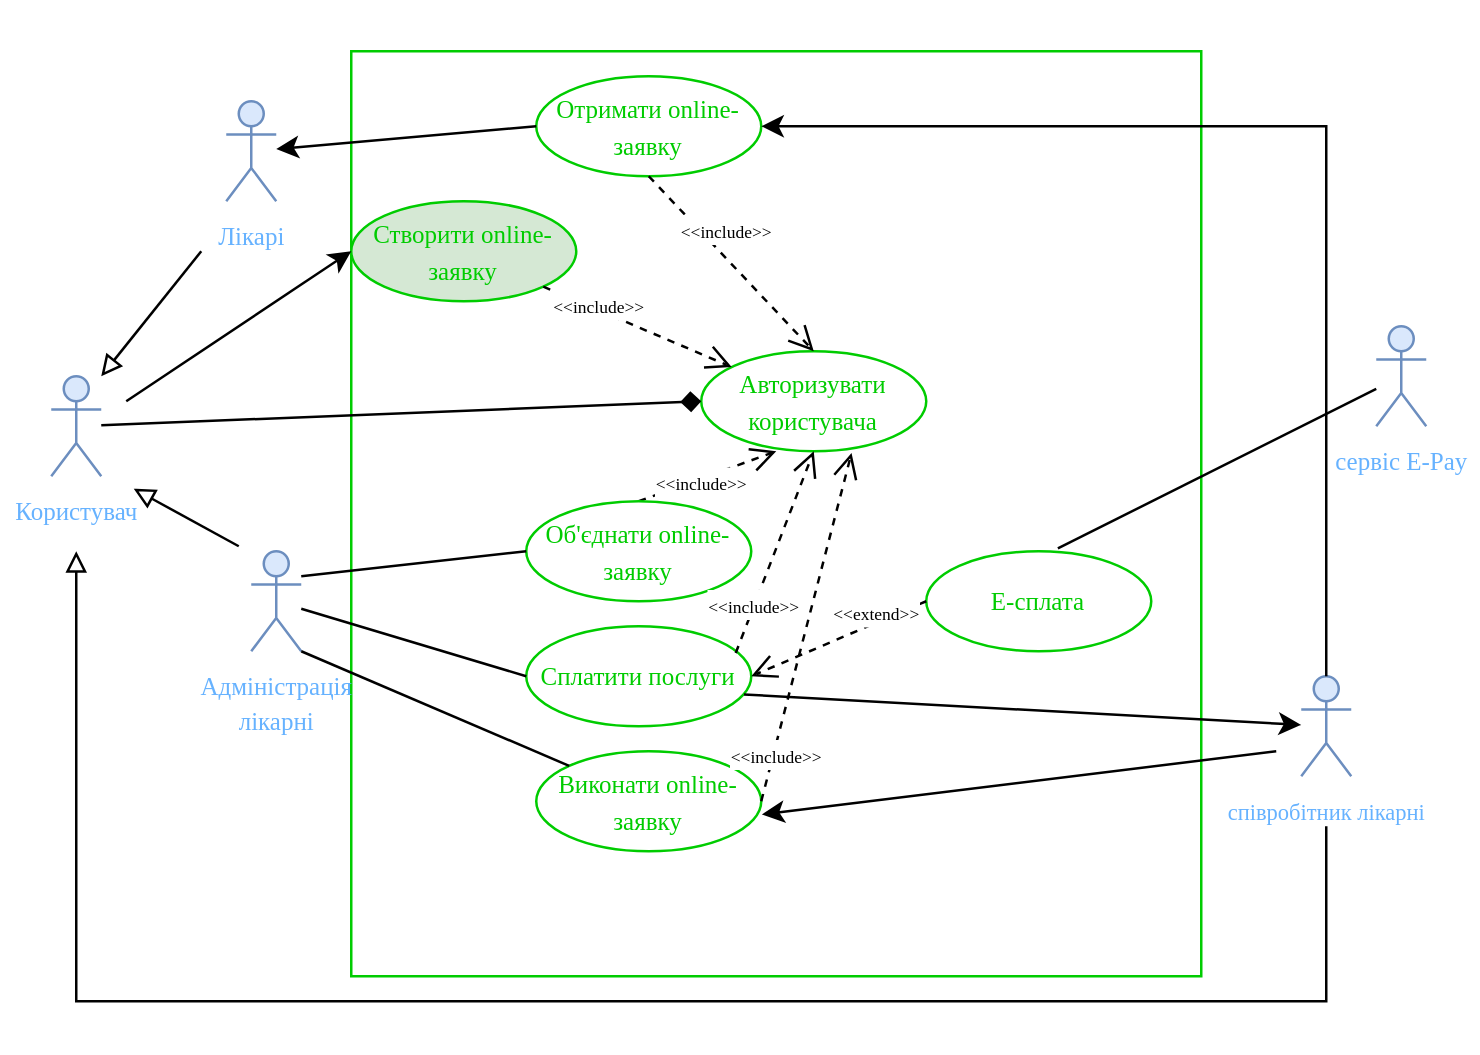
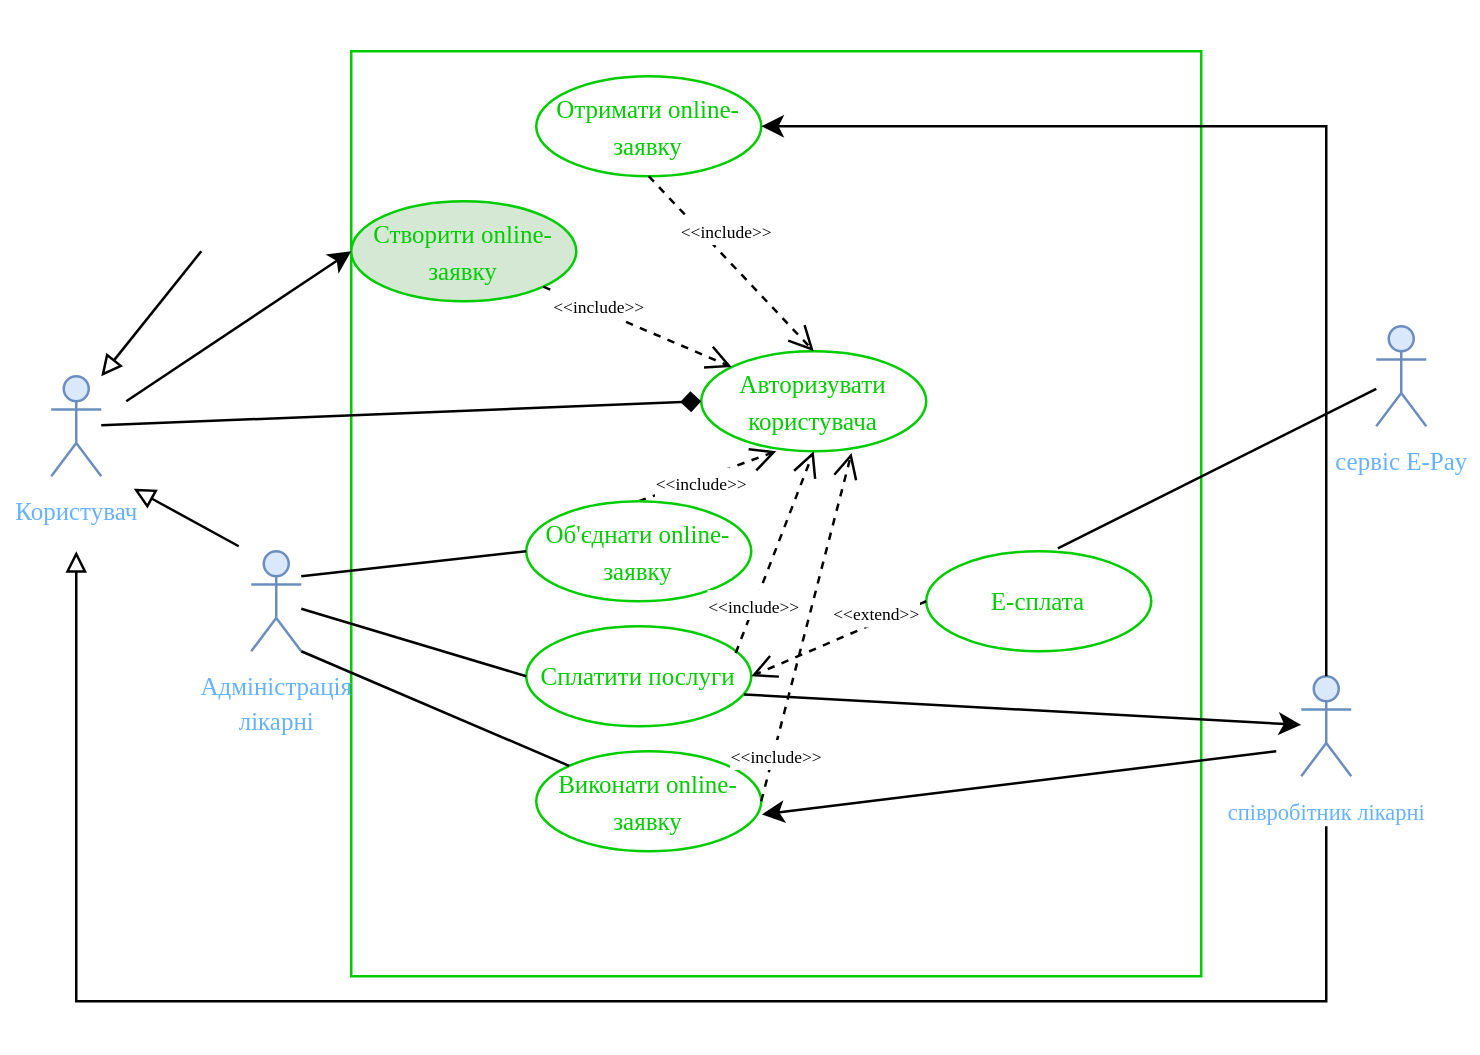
  <mxCell id="0" />
  <mxCell id="1" parent="0" />
  <mxCell id="2" value="" style="rounded=0;whiteSpace=wrap;html=1;strokeColor=#00CC00;fontFamily=Times New Roman;fontSize=7;fontColor=#00CC00;" parent="1" vertex="1"><mxGeometry x="140" y="20" width="340" height="370" as="geometry" /></mxCell>
  <mxCell id="3" value="&lt;font color=&quot;#000000&quot; style=&quot;font-size: 7px;&quot;&gt;&amp;lt;&amp;lt;include&amp;gt;&amp;gt;&lt;/font&gt;" style="html=1;verticalAlign=bottom;endArrow=open;dashed=1;endSize=8;rounded=0;fontFamily=Times New Roman;fontSize=10;fontColor=#00CC00;exitX=0.5;exitY=0;exitDx=0;exitDy=0;" parent="1" source="12" edge="1"><mxGeometry x="-0.197" y="-9" relative="1" as="geometry"><mxPoint x="390" y="160" as="sourcePoint" /><mxPoint x="310" y="180" as="targetPoint" /><mxPoint as="offset" /></mxGeometry></mxCell>
  <mxCell id="4" value="&lt;font color=&quot;#66b2ff&quot; style=&quot;font-size: 10px;&quot;&gt;Користувач&lt;/font&gt;" style="shape=umlActor;verticalLabelPosition=bottom;verticalAlign=top;outlineConnect=0;fillColor=#dae8fc;strokeColor=#6c8ebf;fontFamily=Times New Roman;html=1;" parent="1" vertex="1"><mxGeometry x="20" y="150" width="20" height="40" as="geometry" /></mxCell>
- <mxCell id="5" value="&lt;font color=&quot;#66b2ff&quot; style=&quot;font-size: 10px;&quot;&gt;Лікарі&lt;/font&gt;" style="shape=umlActor;verticalLabelPosition=bottom;verticalAlign=top;outlineConnect=0;fillColor=#dae8fc;strokeColor=#6c8ebf;fontFamily=Times New Roman;html=1;" parent="1" vertex="1"><mxGeometry x="90" y="40" width="20" height="40" as="geometry" /></mxCell>
  <mxCell id="6" value="&lt;font color=&quot;#66b2ff&quot; style=&quot;font-size: 10px;&quot;&gt;Адміністрація &lt;br&gt;лікарні&lt;/font&gt;" style="shape=umlActor;verticalLabelPosition=bottom;verticalAlign=top;outlineConnect=0;fillColor=#dae8fc;strokeColor=#6c8ebf;fontFamily=Times New Roman;html=1;" parent="1" vertex="1"><mxGeometry x="100" y="220" width="20" height="40" as="geometry" /></mxCell>
  <mxCell id="7" value="&lt;font color=&quot;#00cc00&quot; style=&quot;font-size: 10px;&quot;&gt;Авторизувати користувача&lt;/font&gt;" style="ellipse;whiteSpace=wrap;html=1;fontFamily=Times New Roman;strokeColor=#00CC00;" parent="1" vertex="1"><mxGeometry x="280" y="140" width="90" height="40" as="geometry" /></mxCell>
  <mxCell id="8" value="&lt;font color=&quot;#00cc00&quot; style=&quot;font-size: 10px;&quot;&gt;Створити online-заявку&lt;/font&gt;" style="ellipse;whiteSpace=wrap;html=1;fontFamily=Times New Roman;strokeColor=#00CC00;fillColor=#d5e8d4;" parent="1" vertex="1"><mxGeometry x="140" y="80" width="90" height="40" as="geometry" /></mxCell>
  <mxCell id="9" value="&lt;font color=&quot;#000000&quot; style=&quot;font-size: 7px;&quot;&gt;&amp;lt;&amp;lt;include&amp;gt;&amp;gt;&lt;/font&gt;" style="html=1;verticalAlign=bottom;endArrow=open;dashed=1;endSize=8;rounded=0;fontFamily=Times New Roman;fontSize=10;fontColor=#00CC00;exitX=1;exitY=1;exitDx=0;exitDy=0;" parent="1" source="8" target="7" edge="1"><mxGeometry x="-0.329" y="-6" relative="1" as="geometry"><mxPoint x="220" y="180" as="sourcePoint" /><mxPoint x="140" y="180" as="targetPoint" /><mxPoint as="offset" /></mxGeometry></mxCell>
  <mxCell id="10" value="&lt;font color=&quot;#00cc00&quot; style=&quot;font-size: 10px;&quot;&gt;Отримати online-заявку&lt;/font&gt;" style="ellipse;whiteSpace=wrap;html=1;fontFamily=Times New Roman;strokeColor=#00CC00;" parent="1" vertex="1"><mxGeometry x="214" y="30" width="90" height="40" as="geometry" /></mxCell>
  <mxCell id="11" value="&lt;font color=&quot;#000000&quot; style=&quot;font-size: 7px;&quot;&gt;&amp;lt;&amp;lt;include&amp;gt;&amp;gt;&lt;/font&gt;" style="html=1;verticalAlign=bottom;endArrow=open;dashed=1;endSize=8;rounded=0;fontFamily=Times New Roman;fontSize=10;fontColor=#00CC00;exitX=0.5;exitY=1;exitDx=0;exitDy=0;entryX=0.5;entryY=0;entryDx=0;entryDy=0;" parent="1" source="10" target="7" edge="1"><mxGeometry x="-0.104" y="2" relative="1" as="geometry"><mxPoint x="226.759" y="124.169" as="sourcePoint" /><mxPoint x="300" y="110" as="targetPoint" /><mxPoint as="offset" /></mxGeometry></mxCell>
  <mxCell id="12" value="&lt;font color=&quot;#00cc00&quot; style=&quot;font-size: 10px;&quot;&gt;Об'єднати online-заявку&lt;/font&gt;" style="ellipse;whiteSpace=wrap;html=1;fontFamily=Times New Roman;strokeColor=#00CC00;" parent="1" vertex="1"><mxGeometry x="210" y="200" width="90" height="40" as="geometry" /></mxCell>
  <mxCell id="13" value="&lt;font color=&quot;#00cc00&quot; style=&quot;font-size: 10px;&quot;&gt;Виконати online-заявку&lt;/font&gt;" style="ellipse;whiteSpace=wrap;html=1;fontFamily=Times New Roman;strokeColor=#00CC00;" parent="1" vertex="1"><mxGeometry x="214" y="300" width="90" height="40" as="geometry" /></mxCell>
  <mxCell id="14" value="" style="endArrow=diamond;html=1;rounded=0;fontFamily=Times New Roman;fontSize=10;fontColor=#00CC00;entryX=0;entryY=0.5;entryDx=0;entryDy=0;" parent="1" source="4" target="7" edge="1"><mxGeometry width="50" height="50" relative="1" as="geometry"><mxPoint x="190" y="190" as="sourcePoint" /><mxPoint x="240" y="140" as="targetPoint" /></mxGeometry></mxCell>
  <mxCell id="15" value="" style="endArrow=none;html=1;rounded=0;fontFamily=Times New Roman;fontSize=10;fontColor=#00CC00;entryX=0;entryY=0.5;entryDx=0;entryDy=0;" parent="1" target="12" edge="1"><mxGeometry width="50" height="50" relative="1" as="geometry"><mxPoint x="120" y="230" as="sourcePoint" /><mxPoint x="379" y="190" as="targetPoint" /></mxGeometry></mxCell>
  <mxCell id="16" value="" style="endArrow=none;html=1;rounded=0;fontFamily=Times New Roman;fontSize=10;fontColor=#00CC00;entryX=0;entryY=0;entryDx=0;entryDy=0;exitX=1;exitY=1;exitDx=0;exitDy=0;exitPerimeter=0;" parent="1" source="6" target="13" edge="1"><mxGeometry width="50" height="50" relative="1" as="geometry"><mxPoint x="180" y="238.333" as="sourcePoint" /><mxPoint x="230" y="230" as="targetPoint" /></mxGeometry></mxCell>
  <mxCell id="17" value="&lt;font color=&quot;#000000&quot; style=&quot;font-size: 7px;&quot;&gt;&amp;lt;&amp;lt;include&amp;gt;&amp;gt;&lt;/font&gt;" style="html=1;verticalAlign=bottom;endArrow=open;dashed=1;endSize=8;rounded=0;fontFamily=Times New Roman;fontSize=10;fontColor=#00CC00;exitX=1;exitY=0.5;exitDx=0;exitDy=0;entryX=0.668;entryY=1.018;entryDx=0;entryDy=0;entryPerimeter=0;" parent="1" source="13" target="7" edge="1"><mxGeometry x="-0.845" y="-3" relative="1" as="geometry"><mxPoint x="320" y="120" as="sourcePoint" /><mxPoint x="360" y="190" as="targetPoint" /><mxPoint as="offset" /><Array as="points" /></mxGeometry></mxCell>
  <mxCell id="18" value="&lt;font color=&quot;#00cc00&quot; style=&quot;font-size: 10px;&quot;&gt;Сплатити послуги&lt;/font&gt;" style="ellipse;whiteSpace=wrap;html=1;fontFamily=Times New Roman;strokeColor=#00CC00;" parent="1" vertex="1"><mxGeometry x="210" y="250" width="90" height="40" as="geometry" /></mxCell>
  <mxCell id="19" value="&lt;font color=&quot;#000000&quot; style=&quot;font-size: 7px;&quot;&gt;&amp;lt;&amp;lt;include&amp;gt;&amp;gt;&lt;/font&gt;" style="html=1;verticalAlign=bottom;endArrow=open;dashed=1;endSize=8;rounded=0;fontFamily=Times New Roman;fontSize=10;fontColor=#00CC00;exitX=0.931;exitY=0.268;exitDx=0;exitDy=0;entryX=0.5;entryY=1;entryDx=0;entryDy=0;exitPerimeter=0;" parent="1" source="18" target="7" edge="1"><mxGeometry x="-0.701" y="-3" relative="1" as="geometry"><mxPoint x="314" y="330" as="sourcePoint" /><mxPoint x="345.759" y="184.169" as="targetPoint" /><mxPoint as="offset" /><Array as="points" /></mxGeometry></mxCell>
  <mxCell id="20" value="" style="endArrow=block;html=1;rounded=0;fontFamily=Times New Roman;fontSize=10;fontColor=#00CC00;endFill=0;" parent="1" edge="1"><mxGeometry width="50" height="50" relative="1" as="geometry"><mxPoint x="95" y="218" as="sourcePoint" /><mxPoint x="53" y="195" as="targetPoint" /></mxGeometry></mxCell>
- <mxCell id="21" value="" style="endArrow=classic;html=1;rounded=0;fontFamily=Times New Roman;fontSize=10;fontColor=#00CC00;exitX=0;exitY=0.5;exitDx=0;exitDy=0;" parent="1" source="10" target="5" edge="1"><mxGeometry width="50" height="50" relative="1" as="geometry"><mxPoint x="190" y="240" as="sourcePoint" /><mxPoint x="240" y="190" as="targetPoint" /></mxGeometry></mxCell>
  <mxCell id="22" value="" style="endArrow=classic;html=1;rounded=0;fontFamily=Times New Roman;fontSize=10;fontColor=#00CC00;entryX=0;entryY=0.5;entryDx=0;entryDy=0;" parent="1" edge="1" target="8"><mxGeometry width="50" height="50" relative="1" as="geometry"><mxPoint x="50" y="160" as="sourcePoint" /><mxPoint x="120" y="150" as="targetPoint" /></mxGeometry></mxCell>
  <mxCell id="23" value="" style="endArrow=block;html=1;rounded=0;fontFamily=Times New Roman;fontSize=10;fontColor=#00CC00;endFill=0;" parent="1" edge="1"><mxGeometry width="50" height="50" relative="1" as="geometry"><mxPoint x="80" y="100" as="sourcePoint" /><mxPoint x="40" y="150" as="targetPoint" /></mxGeometry></mxCell>
  <mxCell id="24" value="&lt;font color=&quot;#66b2ff&quot; style=&quot;font-size: 9px;&quot;&gt;співробітник лікарні&lt;/font&gt;" style="shape=umlActor;verticalLabelPosition=bottom;verticalAlign=top;outlineConnect=0;fillColor=#dae8fc;strokeColor=#6c8ebf;fontFamily=Times New Roman;html=1;" parent="1" vertex="1"><mxGeometry x="520" y="270" width="20" height="40" as="geometry" /></mxCell>
  <mxCell id="25" value="&lt;font color=&quot;#66b2ff&quot; style=&quot;font-size: 10px;&quot;&gt;сервіс E-Pay&lt;/font&gt;" style="shape=umlActor;verticalLabelPosition=bottom;verticalAlign=top;outlineConnect=0;fillColor=#dae8fc;strokeColor=#6c8ebf;fontFamily=Times New Roman;html=1;" parent="1" vertex="1"><mxGeometry x="550" y="130" width="20" height="40" as="geometry" /></mxCell>
  <mxCell id="26" value="&lt;font color=&quot;#00cc00&quot; style=&quot;font-size: 10px;&quot;&gt;E-сплата&lt;/font&gt;" style="ellipse;whiteSpace=wrap;html=1;fontFamily=Times New Roman;strokeColor=#00CC00;" parent="1" vertex="1"><mxGeometry x="370" y="220" width="90" height="40" as="geometry" /></mxCell>
  <mxCell id="27" value="" style="endArrow=none;html=1;rounded=0;fontFamily=Times New Roman;fontSize=10;fontColor=#00CC00;exitX=0.585;exitY=-0.028;exitDx=0;exitDy=0;exitPerimeter=0;" parent="1" source="26" target="25" edge="1"><mxGeometry width="50" height="50" relative="1" as="geometry"><mxPoint x="190" y="240" as="sourcePoint" /><mxPoint x="240" y="190" as="targetPoint" /></mxGeometry></mxCell>
  <mxCell id="28" value="&lt;font color=&quot;#000000&quot; style=&quot;font-size: 7px;&quot;&gt;&amp;lt;&amp;lt;extend&amp;gt;&amp;gt;&lt;/font&gt;" style="html=1;verticalAlign=bottom;endArrow=open;dashed=1;endSize=8;rounded=0;fontFamily=Times New Roman;fontSize=10;fontColor=#00CC00;exitX=0;exitY=0.5;exitDx=0;exitDy=0;entryX=1;entryY=0.5;entryDx=0;entryDy=0;" parent="1" source="26" target="18" edge="1"><mxGeometry x="-0.396" y="4" relative="1" as="geometry"><mxPoint x="390" y="356.52" as="sourcePoint" /><mxPoint x="408.04" y="270" as="targetPoint" /><mxPoint as="offset" /><Array as="points" /></mxGeometry></mxCell>
  <mxCell id="29" value="" style="endArrow=classic;html=1;rounded=0;fontFamily=Times New Roman;fontSize=7;fontColor=#00CC00;exitX=0.5;exitY=0;exitDx=0;exitDy=0;exitPerimeter=0;entryX=1;entryY=0.5;entryDx=0;entryDy=0;" parent="1" source="24" target="10" edge="1"><mxGeometry width="50" height="50" relative="1" as="geometry"><mxPoint x="190" y="240" as="sourcePoint" /><mxPoint x="480" y="50" as="targetPoint" /><Array as="points"><mxPoint x="530" y="50" /></Array></mxGeometry></mxCell>
  <mxCell id="30" value="" style="endArrow=block;html=1;rounded=0;fontFamily=Times New Roman;fontSize=7;fontColor=#00CC00;endFill=0;" parent="1" edge="1"><mxGeometry width="50" height="50" relative="1" as="geometry"><mxPoint x="530" y="330" as="sourcePoint" /><mxPoint x="30" y="220" as="targetPoint" /><Array as="points"><mxPoint x="530" y="400" /><mxPoint x="30" y="400" /></Array></mxGeometry></mxCell>
  <mxCell id="31" value="" style="endArrow=classic;html=1;rounded=0;fontFamily=Times New Roman;fontSize=9;fontColor=#00CC00;exitX=0.968;exitY=0.682;exitDx=0;exitDy=0;exitPerimeter=0;" parent="1" source="18" target="24" edge="1"><mxGeometry width="50" height="50" relative="1" as="geometry"><mxPoint x="320" y="300" as="sourcePoint" /><mxPoint x="340" y="190" as="targetPoint" /></mxGeometry></mxCell>
  <mxCell id="32" value="" style="endArrow=classic;html=1;rounded=0;fontFamily=Times New Roman;fontSize=9;fontColor=#00CC00;entryX=1.003;entryY=0.632;entryDx=0;entryDy=0;entryPerimeter=0;" parent="1" target="13" edge="1"><mxGeometry width="50" height="50" relative="1" as="geometry"><mxPoint x="510" y="300" as="sourcePoint" /><mxPoint x="340" y="270" as="targetPoint" /></mxGeometry></mxCell>
  <mxCell id="33" value="" style="endArrow=none;html=1;rounded=0;fontFamily=Times New Roman;fontSize=10;fontColor=#00CC00;entryX=0;entryY=0.5;entryDx=0;entryDy=0;" parent="1" source="6" target="18" edge="1"><mxGeometry width="50" height="50" relative="1" as="geometry"><mxPoint x="170" y="440" as="sourcePoint" /><mxPoint x="238.621" y="300.221" as="targetPoint" /></mxGeometry></mxCell>
